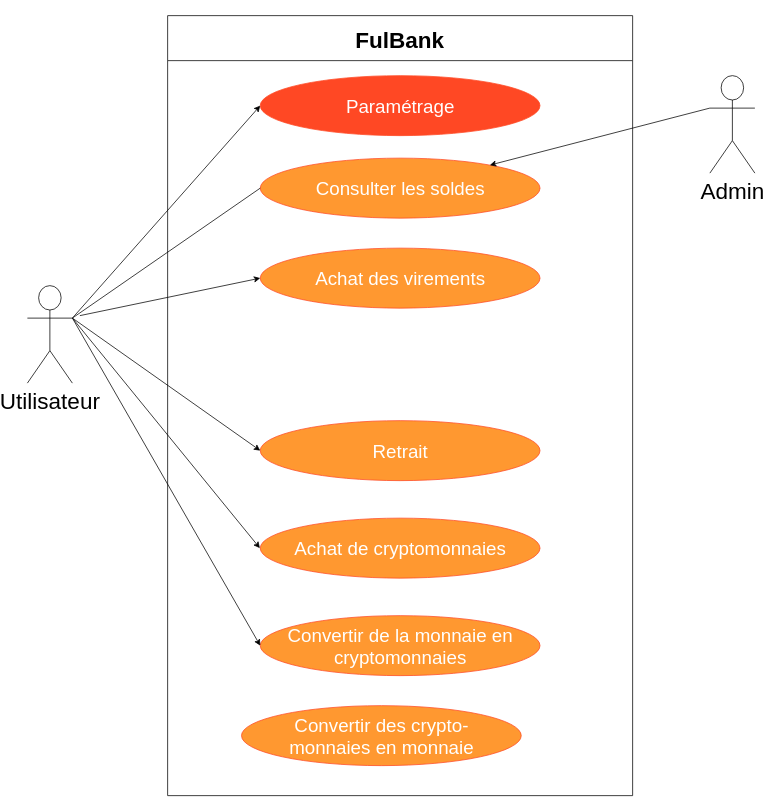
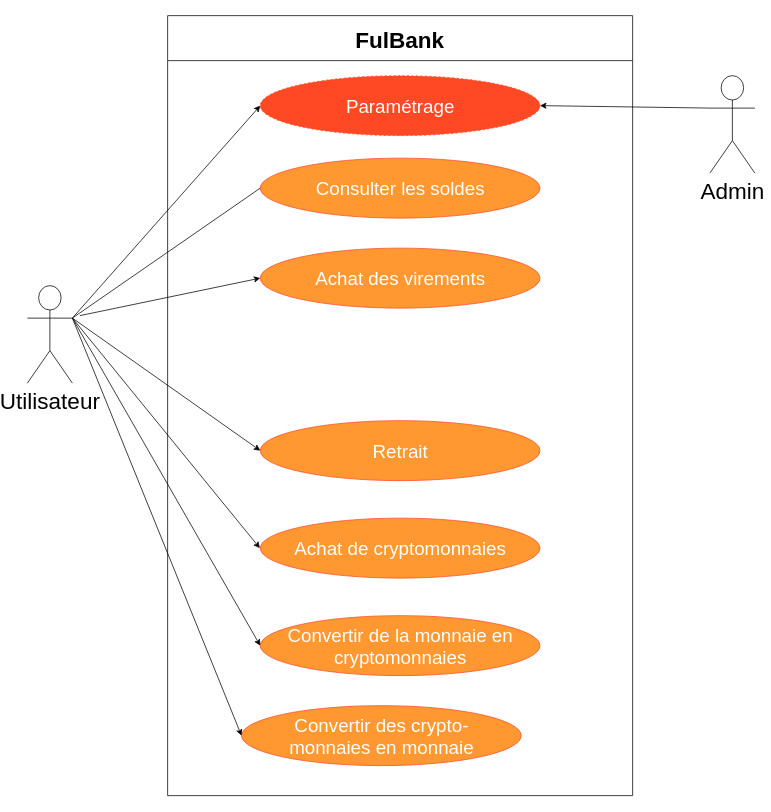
  <mxCell id="0" />
  <mxCell id="1" parent="0" />
  <mxCell id="2" value="&lt;font style=&quot;font-size: 30px&quot;&gt;Utilisateur&lt;/font&gt;" style="shape=umlActor;verticalLabelPosition=bottom;verticalAlign=top;html=1;outlineConnect=0;" vertex="1" parent="1"><mxGeometry x="20" y="380" width="60" height="130" as="geometry" /></mxCell>
  <mxCell id="3" value="FulBank" style="swimlane;fontSize=30;startSize=60;" vertex="1" parent="1"><mxGeometry x="207" y="20" width="620" height="1040" as="geometry" /></mxCell>
  <mxCell id="4" value="Convertir des crypto-&lt;br&gt;monnaies en monnaie" style="ellipse;whiteSpace=wrap;html=1;fontColor=#ffff;fillColor=#FF9830;strokeColor=#FF4824;fontSize=25;" vertex="1" parent="3"><mxGeometry x="98.5" y="920" width="373" height="80" as="geometry" /></mxCell>
  <mxCell id="5" value="Convertir de la monnaie&amp;nbsp;en cryptomonnaies" style="ellipse;whiteSpace=wrap;html=1;fontColor=#ffff;fillColor=#FF9830;strokeColor=#FF4824;fontSize=25;" vertex="1" parent="3"><mxGeometry x="123.5" y="800" width="373" height="80" as="geometry" /></mxCell>
  <mxCell id="6" value="Achat de cryptomonnaies" style="ellipse;whiteSpace=wrap;html=1;fontColor=#ffff;fillColor=#FF9830;strokeColor=#FF4824;fontSize=25;" vertex="1" parent="3"><mxGeometry x="123.5" y="670" width="373" height="80" as="geometry" /></mxCell>
  <mxCell id="7" value="Retrait" style="ellipse;whiteSpace=wrap;html=1;fontColor=#ffff;fillColor=#FF9830;strokeColor=#FF4824;fontSize=25;" vertex="1" parent="3"><mxGeometry x="123.5" y="540" width="373" height="80" as="geometry" /></mxCell>
  <mxCell id="8" value="Achat des virements" style="ellipse;whiteSpace=wrap;html=1;fontColor=#ffff;fillColor=#FF9830;strokeColor=#FF4824;fontSize=25;" vertex="1" parent="3"><mxGeometry x="123.5" y="310" width="373" height="80" as="geometry" /></mxCell>
  <mxCell id="9" value="Consulter les soldes" style="ellipse;whiteSpace=wrap;html=1;fontColor=#ffff;fillColor=#FF9830;strokeColor=#FF4824;fontSize=25;" vertex="1" parent="3"><mxGeometry x="123.5" y="190" width="373" height="80" as="geometry" /></mxCell>
- <mxCell id="10" value="Paramétrage" style="ellipse;whiteSpace=wrap;html=1;fontColor=#ffff;strokeColor=#FF4824;fontSize=25;fillColor=#FF4824;" vertex="1" parent="3"><mxGeometry x="123.5" y="80" width="373" height="80" as="geometry" /></mxCell>
+ <mxCell id="10" value="Paramétrage" style="ellipse;whiteSpace=wrap;html=1;fontColor=#ffff;strokeColor=#FF4824;fontSize=25;fillColor=#FF4824;dashed=1;" vertex="1" parent="3"><mxGeometry x="123.5" y="80" width="373" height="80" as="geometry" /></mxCell>
  <mxCell id="11" value="" style="endArrow=classic;html=1;exitX=1;exitY=0.333;exitDx=0;exitDy=0;exitPerimeter=0;entryX=0;entryY=0.5;entryDx=0;entryDy=0;" edge="1" parent="1" source="2" target="10"><mxGeometry width="50" height="50" relative="1" as="geometry"><mxPoint x="340" y="380" as="sourcePoint" /><mxPoint x="207" y="205" as="targetPoint" /></mxGeometry></mxCell>
  <mxCell id="12" value="" style="endArrow=none;html=1;exitX=1;exitY=0.333;exitDx=0;exitDy=0;exitPerimeter=0;entryX=0;entryY=0.5;entryDx=0;entryDy=0;" edge="1" parent="1" source="2" target="9"><mxGeometry width="50" height="50" relative="1" as="geometry"><mxPoint x="340" y="380" as="sourcePoint" /><mxPoint x="207" y="305" as="targetPoint" /></mxGeometry></mxCell>
  <mxCell id="13" value="" style="endArrow=classic;html=1;entryX=0;entryY=0.5;entryDx=0;entryDy=0;exitX=1;exitY=0.333;exitDx=0;exitDy=0;exitPerimeter=0;" edge="1" parent="1" source="2" target="7"><mxGeometry width="50" height="50" relative="1" as="geometry"><mxPoint x="340" y="380" as="sourcePoint" /><mxPoint x="207" y="505" as="targetPoint" /></mxGeometry></mxCell>
  <mxCell id="14" value="" style="endArrow=classic;html=1;exitX=1;exitY=0.333;exitDx=0;exitDy=0;exitPerimeter=0;" edge="1" parent="1" source="2"><mxGeometry width="50" height="50" relative="1" as="geometry"><mxPoint x="100" y="320" as="sourcePoint" /><mxPoint x="330" y="730" as="targetPoint" /></mxGeometry></mxCell>
  <mxCell id="15" value="" style="endArrow=classic;html=1;entryX=0;entryY=0.5;entryDx=0;entryDy=0;exitX=1;exitY=0.333;exitDx=0;exitDy=0;exitPerimeter=0;" edge="1" parent="1" source="2" target="5"><mxGeometry width="50" height="50" relative="1" as="geometry"><mxPoint x="80" y="420" as="sourcePoint" /><mxPoint x="234.25" y="710" as="targetPoint" /></mxGeometry></mxCell>
- <mxCell id="17" value="" style="endArrow=classic;html=1;fontSize=15;fontColor=#ffff;exitX=0;exitY=0.333;exitDx=0;exitDy=0;exitPerimeter=0;" edge="1" parent="1" source="19" target="9"><mxGeometry width="50" height="50" relative="1" as="geometry"><mxPoint x="720" y="133.333" as="sourcePoint" /><mxPoint x="350" y="380" as="targetPoint" /></mxGeometry></mxCell>
+ <mxCell id="16" value="" style="endArrow=classic;html=1;exitX=1;exitY=0.333;exitDx=0;exitDy=0;exitPerimeter=0;entryX=0;entryY=0.5;entryDx=0;entryDy=0;" edge="1" parent="1" source="2" target="4"><mxGeometry width="50" height="50" relative="1" as="geometry"><mxPoint x="340" y="570" as="sourcePoint" /><mxPoint x="390" y="520" as="targetPoint" /></mxGeometry></mxCell>
+ <mxCell id="17" value="" style="endArrow=classic;html=1;fontSize=15;fontColor=#ffff;exitX=0;exitY=0.333;exitDx=0;exitDy=0;exitPerimeter=0;entryX=1;entryY=0.5;entryDx=0;entryDy=0;" edge="1" parent="1" source="19" target="10"><mxGeometry width="50" height="50" relative="1" as="geometry"><mxPoint x="720" y="133.333" as="sourcePoint" /><mxPoint x="350" y="380" as="targetPoint" /></mxGeometry></mxCell>
  <mxCell id="18" value="" style="endArrow=classic;html=1;fontSize=20;fontColor=#ffff;entryX=0;entryY=0.5;entryDx=0;entryDy=0;" edge="1" parent="1" target="8"><mxGeometry width="50" height="50" relative="1" as="geometry"><mxPoint x="90" y="420" as="sourcePoint" /><mxPoint x="390" y="300" as="targetPoint" /></mxGeometry></mxCell>
  <mxCell id="19" value="&lt;font style=&quot;font-size: 30px&quot;&gt;Admin&lt;/font&gt;" style="shape=umlActor;verticalLabelPosition=bottom;verticalAlign=top;html=1;outlineConnect=0;" vertex="1" parent="1"><mxGeometry x="930" y="100" width="60" height="130" as="geometry" /></mxCell>
